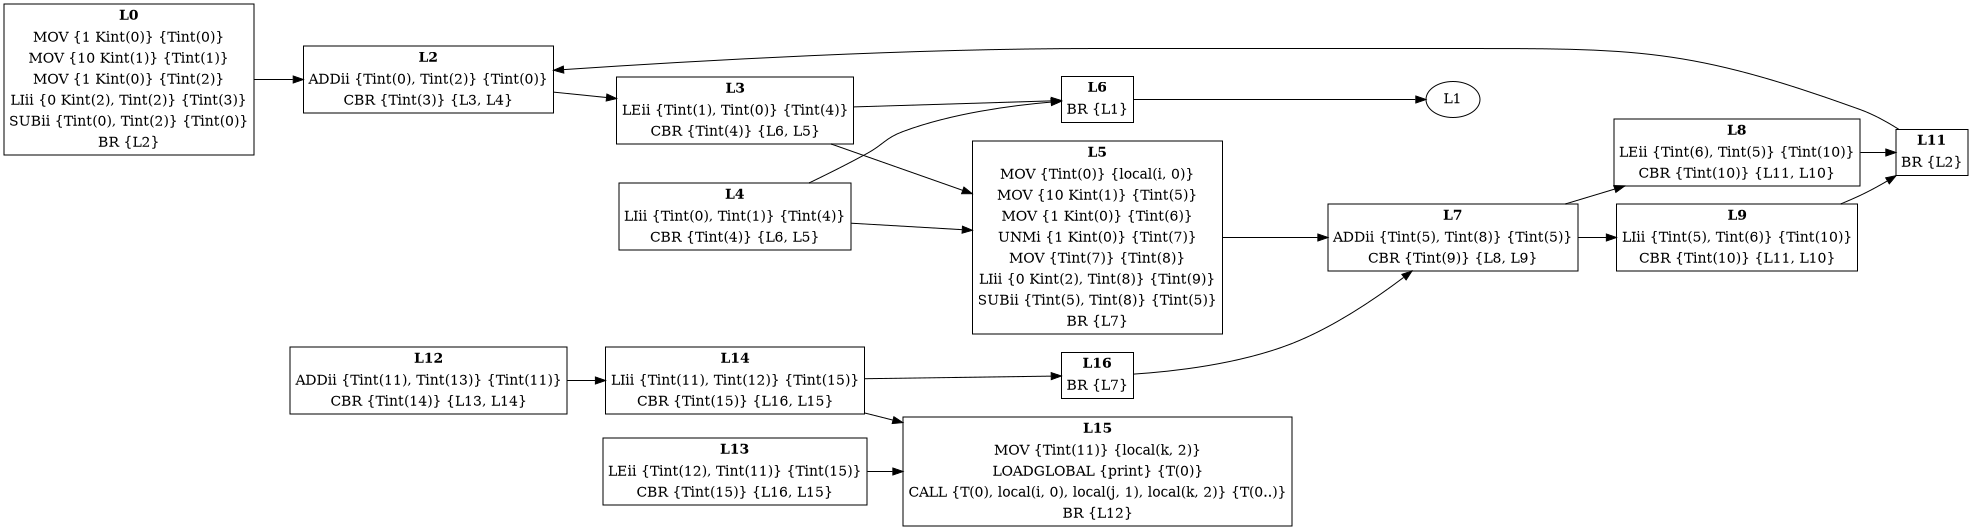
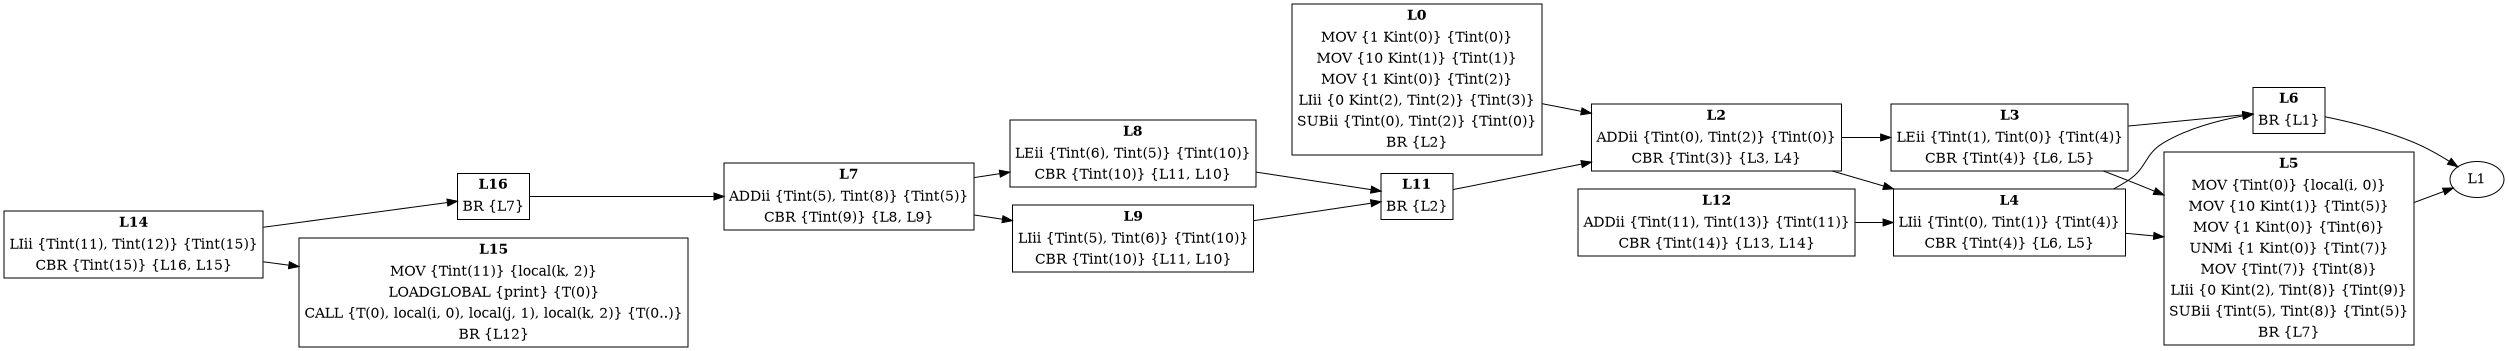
  digraph {
    rankdir=LR
    node [margin=0 shape=none]
    n1 [label=<<TABLE BORDER="1" CELLBORDER="0"> <TR><TD><B>L0</B></TD></TR> <TR><TD>MOV {1 Kint(0)} {Tint(0)}</TD></TR> <TR><TD>MOV {10 Kint(1)} {Tint(1)}</TD></TR> <TR><TD>MOV {1 Kint(0)} {Tint(2)}</TD></TR> <TR><TD>LIii {0 Kint(2), Tint(2)} {Tint(3)}</TD></TR> <TR><TD>SUBii {Tint(0), Tint(2)} {Tint(0)}</TD></TR> <TR><TD>BR {L2}</TD></TR> </TABLE>>]
    n2 [label=<<TABLE BORDER="1" CELLBORDER="0"> <TR><TD><B>L2</B></TD></TR> <TR><TD>ADDii {Tint(0), Tint(2)} {Tint(0)}</TD></TR> <TR><TD>CBR {Tint(3)} {L3, L4}</TD></TR> </TABLE>>]
    n3 [label=<<TABLE BORDER="1" CELLBORDER="0"> <TR><TD><B>L3</B></TD></TR> <TR><TD>LEii {Tint(1), Tint(0)} {Tint(4)}</TD></TR> <TR><TD>CBR {Tint(4)} {L6, L5}</TD></TR> </TABLE>>]
    n4 [label=<<TABLE BORDER="1" CELLBORDER="0"> <TR><TD><B>L4</B></TD></TR> <TR><TD>LIii {Tint(0), Tint(1)} {Tint(4)}</TD></TR> <TR><TD>CBR {Tint(4)} {L6, L5}</TD></TR> </TABLE>>]
    n5 [label=<<TABLE BORDER="1" CELLBORDER="0"> <TR><TD><B>L6</B></TD></TR> <TR><TD>BR {L1}</TD></TR> </TABLE>>]
    n6 [label=<<TABLE BORDER="1" CELLBORDER="0"> <TR><TD><B>L5</B></TD></TR> <TR><TD>MOV {Tint(0)} {local(i, 0)}</TD></TR> <TR><TD>MOV {10 Kint(1)} {Tint(5)}</TD></TR> <TR><TD>MOV {1 Kint(0)} {Tint(6)}</TD></TR> <TR><TD>UNMi {1 Kint(0)} {Tint(7)}</TD></TR> <TR><TD>MOV {Tint(7)} {Tint(8)}</TD></TR> <TR><TD>LIii {0 Kint(2), Tint(8)} {Tint(9)}</TD></TR> <TR><TD>SUBii {Tint(5), Tint(8)} {Tint(5)}</TD></TR> <TR><TD>BR {L7}</TD></TR> </TABLE>>]
    L1 [margin="" shape=""]
    n8 [label=<<TABLE BORDER="1" CELLBORDER="0"> <TR><TD><B>L7</B></TD></TR> <TR><TD>ADDii {Tint(5), Tint(8)} {Tint(5)}</TD></TR> <TR><TD>CBR {Tint(9)} {L8, L9}</TD></TR> </TABLE>>]
    n9 [label=<<TABLE BORDER="1" CELLBORDER="0"> <TR><TD><B>L8</B></TD></TR> <TR><TD>LEii {Tint(6), Tint(5)} {Tint(10)}</TD></TR> <TR><TD>CBR {Tint(10)} {L11, L10}</TD></TR> </TABLE>>]
    n10 [label=<<TABLE BORDER="1" CELLBORDER="0"> <TR><TD><B>L9</B></TD></TR> <TR><TD>LIii {Tint(5), Tint(6)} {Tint(10)}</TD></TR> <TR><TD>CBR {Tint(10)} {L11, L10}</TD></TR> </TABLE>>]
    n11 [label=<<TABLE BORDER="1" CELLBORDER="0"> <TR><TD><B>L11</B></TD></TR> <TR><TD>BR {L2}</TD></TR> </TABLE>>]
    n12 [label=<<TABLE BORDER="1" CELLBORDER="0"> <TR><TD><B>L12</B></TD></TR> <TR><TD>ADDii {Tint(11), Tint(13)} {Tint(11)}</TD></TR> <TR><TD>CBR {Tint(14)} {L13, L14}</TD></TR> </TABLE>>]
    n13 [label=<<TABLE BORDER="1" CELLBORDER="0"> <TR><TD><B>L14</B></TD></TR> <TR><TD>LIii {Tint(11), Tint(12)} {Tint(15)}</TD></TR> <TR><TD>CBR {Tint(15)} {L16, L15}</TD></TR> </TABLE>>]
-   n14 [label=<<TABLE BORDER="1" CELLBORDER="0"> <TR><TD><B>L13</B></TD></TR> <TR><TD>LEii {Tint(12), Tint(11)} {Tint(15)}</TD></TR> <TR><TD>CBR {Tint(15)} {L16, L15}</TD></TR> </TABLE>>]
    n15 [label=<<TABLE BORDER="1" CELLBORDER="0"> <TR><TD><B>L15</B></TD></TR> <TR><TD>MOV {Tint(11)} {local(k, 2)}</TD></TR> <TR><TD>LOADGLOBAL {print} {T(0)}</TD></TR> <TR><TD>CALL {T(0), local(i, 0), local(j, 1), local(k, 2)} {T(0..)}</TD></TR> <TR><TD>BR {L12}</TD></TR> </TABLE>>]
    n16 [label=<<TABLE BORDER="1" CELLBORDER="0"> <TR><TD><B>L16</B></TD></TR> <TR><TD>BR {L7}</TD></TR> </TABLE>>]
    n1 -> n2
    n2 -> n3
+   n2 -> n4
    n3 -> n5
    n3 -> n6
    n4 -> n5
    n4 -> n6
    n5 -> L1
-   n6 -> n8
+   n6 -> L1
    n8 -> n9
    n8 -> n10
    n9 -> n11
    n10 -> n11
    n11 -> n2
-   n12 -> n13
+   n12 -> n4
    n13 -> n15
    n13 -> n16
-   n14 -> n15
    n16 -> n8
  }
